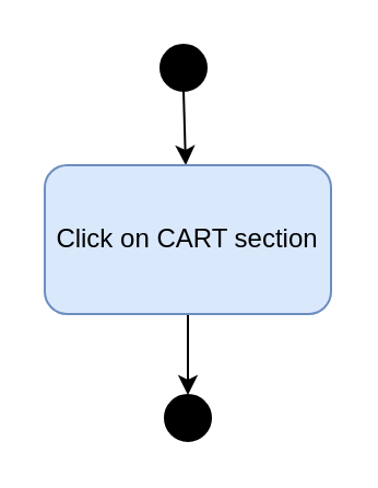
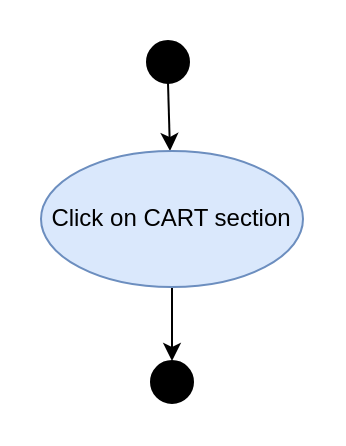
  <mxCell id="0" />
  <mxCell id="1" parent="0" />
  <mxCell id="2" value="" style="ellipse;whiteSpace=wrap;html=1;aspect=fixed;fillColor=#000000;" vertex="1" parent="1"><mxGeometry x="73" y="20" width="21" height="21" as="geometry" /></mxCell>
  <mxCell id="3" value="" style="endArrow=classic;html=1;exitX=0.5;exitY=1;exitDx=0;exitDy=0;" edge="1" parent="1" source="2" target="5"><mxGeometry width="50" height="50" relative="1" as="geometry"><mxPoint x="-204" y="226" as="sourcePoint" /><mxPoint x="84" y="127" as="targetPoint" /></mxGeometry></mxCell>
  <mxCell id="4" style="edgeStyle=orthogonalEdgeStyle;rounded=0;orthogonalLoop=1;jettySize=auto;html=1;entryX=0.5;entryY=0;entryDx=0;entryDy=0;" edge="1" parent="1" source="5" target="6"><mxGeometry relative="1" as="geometry" /></mxCell>
- <mxCell id="5" value="Click on CART section" style="rounded=1;whiteSpace=wrap;html=1;fillColor=#dae8fc;strokeColor=#6c8ebf;" vertex="1" parent="1"><mxGeometry x="20" y="75" width="131" height="68" as="geometry" /></mxCell>
+ <mxCell id="5" value="Click on CART section" style="ellipse;whiteSpace=wrap;html=1;fillColor=#dae8fc;strokeColor=#6c8ebf;" vertex="1" parent="1"><mxGeometry x="20" y="75" width="131" height="68" as="geometry" /></mxCell>
  <mxCell id="6" value="" style="ellipse;whiteSpace=wrap;html=1;aspect=fixed;fillColor=#000000;" vertex="1" parent="1"><mxGeometry x="75" y="180" width="21" height="21" as="geometry" /></mxCell>
